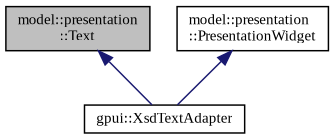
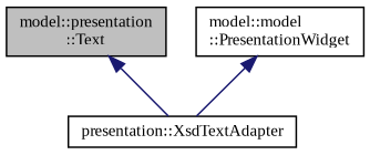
  digraph {
    fontname="Liberation Serif"
    node [color=black fillcolor=white fontname="Liberation Serif" fontsize=10 shape=record style=filled]
    edge [color=midnightblue dir=back fontname="Liberation Serif" fontsize=10 labelfontname=Helvetica labelfontsize=10 style=solid]
    n1 [fillcolor=grey75 fontcolor=black height=0.2 label="model::presentation\l::Text" width=0.4]
-   n2 [height=0.2 label="gpui::XsdTextAdapter" width=0.4]
-   n3 [height=0.2 label="model::presentation\l::PresentationWidget" width=0.4]
+   n2 [height=0.2 label="presentation::XsdTextAdapter" width=0.4]
+   n3 [height=0.2 label="model::model\l::PresentationWidget" width=0.4]
    n1 -> n2
    n3 -> n2
  }
